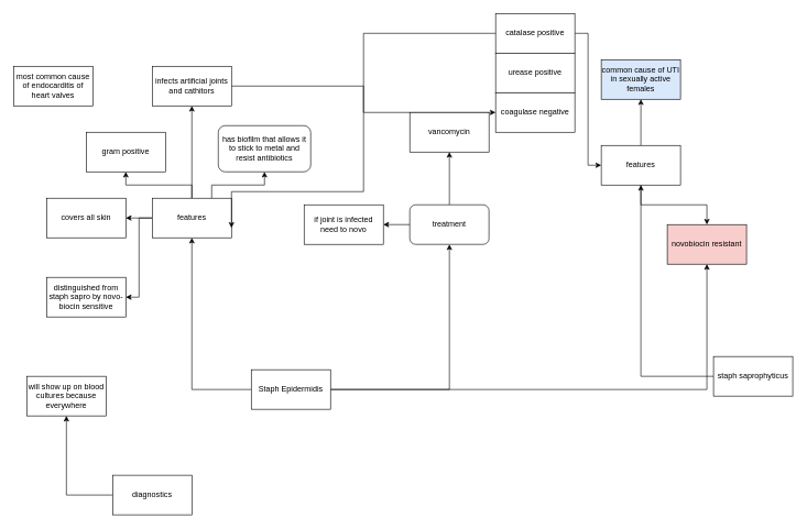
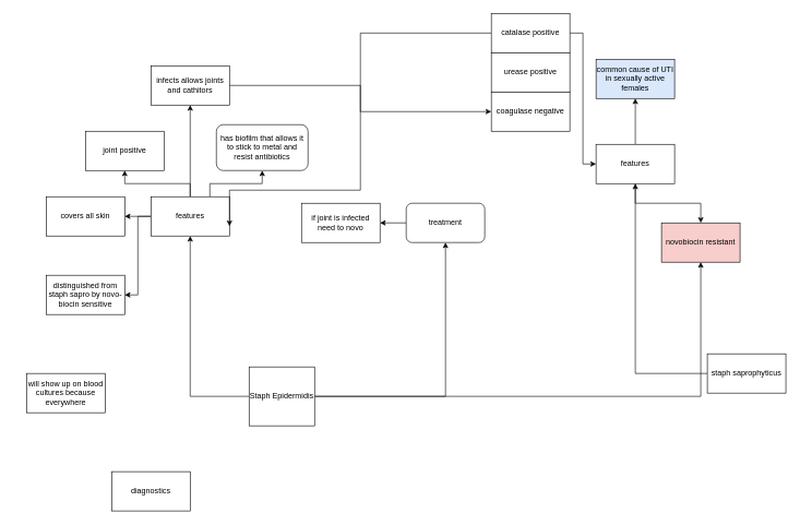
  <mxCell id="0" />
  <mxCell id="1" parent="0" />
  <mxCell id="2" style="edgeStyle=orthogonalEdgeStyle;rounded=0;orthogonalLoop=1;jettySize=auto;html=1;" edge="1" parent="1" source="5" target="11"><mxGeometry relative="1" as="geometry" /></mxCell>
  <mxCell id="3" style="edgeStyle=orthogonalEdgeStyle;rounded=0;orthogonalLoop=1;jettySize=auto;html=1;" edge="1" parent="1" source="5" target="20"><mxGeometry relative="1" as="geometry" /></mxCell>
  <mxCell id="4" style="edgeStyle=orthogonalEdgeStyle;rounded=0;orthogonalLoop=1;jettySize=auto;html=1;" edge="1" parent="1" source="5" target="32"><mxGeometry relative="1" as="geometry" /></mxCell>
- <mxCell id="5" value="Staph Epidermidis" style="rounded=0;whiteSpace=wrap;html=1;" vertex="1" parent="1"><mxGeometry x="380" y="560" width="120" height="60" as="geometry" /></mxCell>
+ <mxCell id="5" value="Staph Epidermidis" style="rounded=0;whiteSpace=wrap;html=1;" vertex="1" parent="1"><mxGeometry x="380" y="560" width="100" height="90" as="geometry" /></mxCell>
  <mxCell id="6" style="edgeStyle=orthogonalEdgeStyle;rounded=0;orthogonalLoop=1;jettySize=auto;html=1;" edge="1" parent="1" source="11" target="12"><mxGeometry relative="1" as="geometry" /></mxCell>
  <mxCell id="7" style="edgeStyle=orthogonalEdgeStyle;rounded=0;orthogonalLoop=1;jettySize=auto;html=1;" edge="1" parent="1" source="11" target="14"><mxGeometry relative="1" as="geometry" /></mxCell>
  <mxCell id="8" style="edgeStyle=orthogonalEdgeStyle;rounded=0;orthogonalLoop=1;jettySize=auto;html=1;" edge="1" parent="1" source="11" target="15"><mxGeometry relative="1" as="geometry" /></mxCell>
  <mxCell id="9" style="edgeStyle=orthogonalEdgeStyle;rounded=0;orthogonalLoop=1;jettySize=auto;html=1;exitX=0.75;exitY=0;exitDx=0;exitDy=0;" edge="1" parent="1" source="11" target="17"><mxGeometry relative="1" as="geometry" /></mxCell>
  <mxCell id="10" style="edgeStyle=orthogonalEdgeStyle;rounded=0;orthogonalLoop=1;jettySize=auto;html=1;entryX=1;entryY=0.5;entryDx=0;entryDy=0;" edge="1" parent="1" source="11" target="26"><mxGeometry relative="1" as="geometry" /></mxCell>
  <mxCell id="11" value="features" style="rounded=0;whiteSpace=wrap;html=1;" vertex="1" parent="1"><mxGeometry x="230" y="300" width="120" height="60" as="geometry" /></mxCell>
- <mxCell id="12" value="gram positive" style="rounded=0;whiteSpace=wrap;html=1;" vertex="1" parent="1"><mxGeometry x="130" y="200" width="120" height="60" as="geometry" /></mxCell>
+ <mxCell id="12" value="joint positive" style="rounded=0;whiteSpace=wrap;html=1;" vertex="1" parent="1"><mxGeometry x="130" y="200" width="120" height="60" as="geometry" /></mxCell>
  <mxCell id="13" value="" style="edgeStyle=orthogonalEdgeStyle;rounded=0;orthogonalLoop=1;jettySize=auto;html=1;" edge="1" parent="1" source="14" target="38"><mxGeometry relative="1" as="geometry" /></mxCell>
- <mxCell id="14" value="infects artificial joints and cathitors" style="rounded=0;whiteSpace=wrap;html=1;" vertex="1" parent="1"><mxGeometry x="230" y="100" width="120" height="60" as="geometry" /></mxCell>
+ <mxCell id="14" value="infects allows joints and cathitors" style="rounded=0;whiteSpace=wrap;html=1;" vertex="1" parent="1"><mxGeometry x="230" y="100" width="120" height="60" as="geometry" /></mxCell>
  <mxCell id="15" value="covers all skin" style="rounded=0;whiteSpace=wrap;html=1;" vertex="1" parent="1"><mxGeometry x="70" y="300" width="120" height="60" as="geometry" /></mxCell>
- <mxCell id="16" value="most common cause of endocarditis of heart valves" style="rounded=0;whiteSpace=wrap;html=1;" vertex="1" parent="1"><mxGeometry y="100" width="120" height="60" as="geometry" x="20" /></mxCell>
  <mxCell id="17" value="has biofilm that allows it to stick to metal and resist antibiotics" style="rounded=1;whiteSpace=wrap;html=1;" vertex="1" parent="1"><mxGeometry x="330" y="190" width="140" height="70" as="geometry" /></mxCell>
- <mxCell id="18" style="edgeStyle=orthogonalEdgeStyle;rounded=0;orthogonalLoop=1;jettySize=auto;html=1;" edge="1" parent="1" source="20" target="21"><mxGeometry relative="1" as="geometry" /></mxCell>
  <mxCell id="19" value="" style="edgeStyle=orthogonalEdgeStyle;rounded=0;orthogonalLoop=1;jettySize=auto;html=1;" edge="1" parent="1" source="20" target="22"><mxGeometry relative="1" as="geometry" /></mxCell>
  <mxCell id="20" value="treatment" style="rounded=1;whiteSpace=wrap;html=1;" vertex="1" parent="1"><mxGeometry x="620" y="310" width="120" height="60" as="geometry" /></mxCell>
- <mxCell id="21" value="vancomycin" style="rounded=0;whiteSpace=wrap;html=1;" vertex="1" parent="1"><mxGeometry x="620" y="170" width="120" height="60" as="geometry" /></mxCell>
  <mxCell id="22" value="if joint is infected need to novo" style="rounded=0;whiteSpace=wrap;html=1;" vertex="1" parent="1"><mxGeometry x="460" y="310" width="120" height="60" as="geometry" /></mxCell>
- <mxCell id="23" style="edgeStyle=orthogonalEdgeStyle;rounded=0;orthogonalLoop=1;jettySize=auto;html=1;" edge="1" parent="1" source="24" target="25"><mxGeometry relative="1" as="geometry" /></mxCell>
  <mxCell id="24" value="diagnostics" style="rounded=0;whiteSpace=wrap;html=1;" vertex="1" parent="1"><mxGeometry x="170" y="720" width="120" height="60" as="geometry" /></mxCell>
  <mxCell id="25" value="will show up on blood cultures because everywhere" style="rounded=0;whiteSpace=wrap;html=1;" vertex="1" parent="1"><mxGeometry x="40" y="570" width="120" height="60" as="geometry" /></mxCell>
  <mxCell id="26" value="distinguished from staph sapro by novo-biocin sensitive" style="rounded=0;whiteSpace=wrap;html=1;" vertex="1" parent="1"><mxGeometry x="70" y="420" width="120" height="60" as="geometry" /></mxCell>
  <mxCell id="27" style="edgeStyle=orthogonalEdgeStyle;rounded=0;orthogonalLoop=1;jettySize=auto;html=1;" edge="1" parent="1" source="28" target="31"><mxGeometry relative="1" as="geometry" /></mxCell>
  <mxCell id="28" value="staph saprophyticus" style="rounded=0;whiteSpace=wrap;html=1;" vertex="1" parent="1"><mxGeometry x="1080" y="540" width="120" height="60" as="geometry" /></mxCell>
  <mxCell id="29" style="edgeStyle=orthogonalEdgeStyle;rounded=0;orthogonalLoop=1;jettySize=auto;html=1;" edge="1" parent="1" source="31" target="32"><mxGeometry relative="1" as="geometry" /></mxCell>
  <mxCell id="30" value="" style="edgeStyle=orthogonalEdgeStyle;rounded=0;orthogonalLoop=1;jettySize=auto;html=1;" edge="1" parent="1" source="31" target="33"><mxGeometry relative="1" as="geometry" /></mxCell>
  <mxCell id="31" value="features" style="rounded=0;whiteSpace=wrap;html=1;" vertex="1" parent="1"><mxGeometry x="910" y="220" width="120" height="60" as="geometry" /></mxCell>
  <mxCell id="32" value="novobiocin resistant" style="rounded=0;whiteSpace=wrap;html=1;fillColor=#f8cecc;" vertex="1" parent="1"><mxGeometry x="1010" y="340" width="120" height="60" as="geometry" /></mxCell>
  <mxCell id="33" value="common cause of UTI in sexually active females" style="rounded=0;whiteSpace=wrap;html=1;fillColor=#dae8fc;" vertex="1" parent="1"><mxGeometry x="910" y="90" width="120" height="60" as="geometry" /></mxCell>
  <mxCell id="34" style="edgeStyle=orthogonalEdgeStyle;rounded=0;orthogonalLoop=1;jettySize=auto;html=1;entryX=0;entryY=0.5;entryDx=0;entryDy=0;" edge="1" parent="1" source="36" target="31"><mxGeometry relative="1" as="geometry" /></mxCell>
  <mxCell id="35" style="edgeStyle=orthogonalEdgeStyle;rounded=0;orthogonalLoop=1;jettySize=auto;html=1;entryX=1;entryY=0.75;entryDx=0;entryDy=0;" edge="1" parent="1" source="36" target="11"><mxGeometry relative="1" as="geometry"><Array as="points"><mxPoint x="550" y="50" /><mxPoint x="550" y="290" /><mxPoint x="350" y="290" /></Array></mxGeometry></mxCell>
  <mxCell id="36" value="catalase positive" style="rounded=0;whiteSpace=wrap;html=1;" vertex="1" parent="1"><mxGeometry x="750" y="20" width="120" height="60" as="geometry" /></mxCell>
  <mxCell id="37" value="urease positive" style="rounded=0;whiteSpace=wrap;html=1;" vertex="1" parent="1"><mxGeometry x="750" y="80" width="120" height="60" as="geometry" /></mxCell>
  <mxCell id="38" value="coagulase negative" style="rounded=0;whiteSpace=wrap;html=1;" vertex="1" parent="1"><mxGeometry x="750" y="140" width="120" height="60" as="geometry" /></mxCell>
